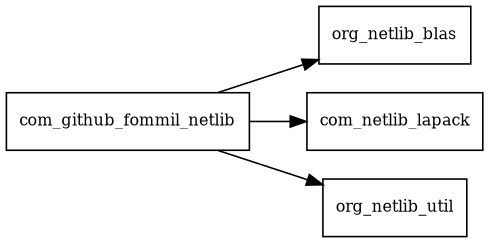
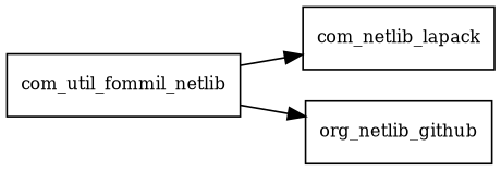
  digraph {
    rankdir=LR
    node [fontsize=10.0 shape=box]
-   com_github_fommil_netlib
-   org_netlib_blas
+   com_github_fommil_netlib [label=com_util_fommil_netlib]
    n3 [label=com_netlib_lapack]
-   org_netlib_util
-   com_github_fommil_netlib -> org_netlib_blas
+   org_netlib_util [label=org_netlib_github]
    com_github_fommil_netlib -> n3
    com_github_fommil_netlib -> org_netlib_util
  }
